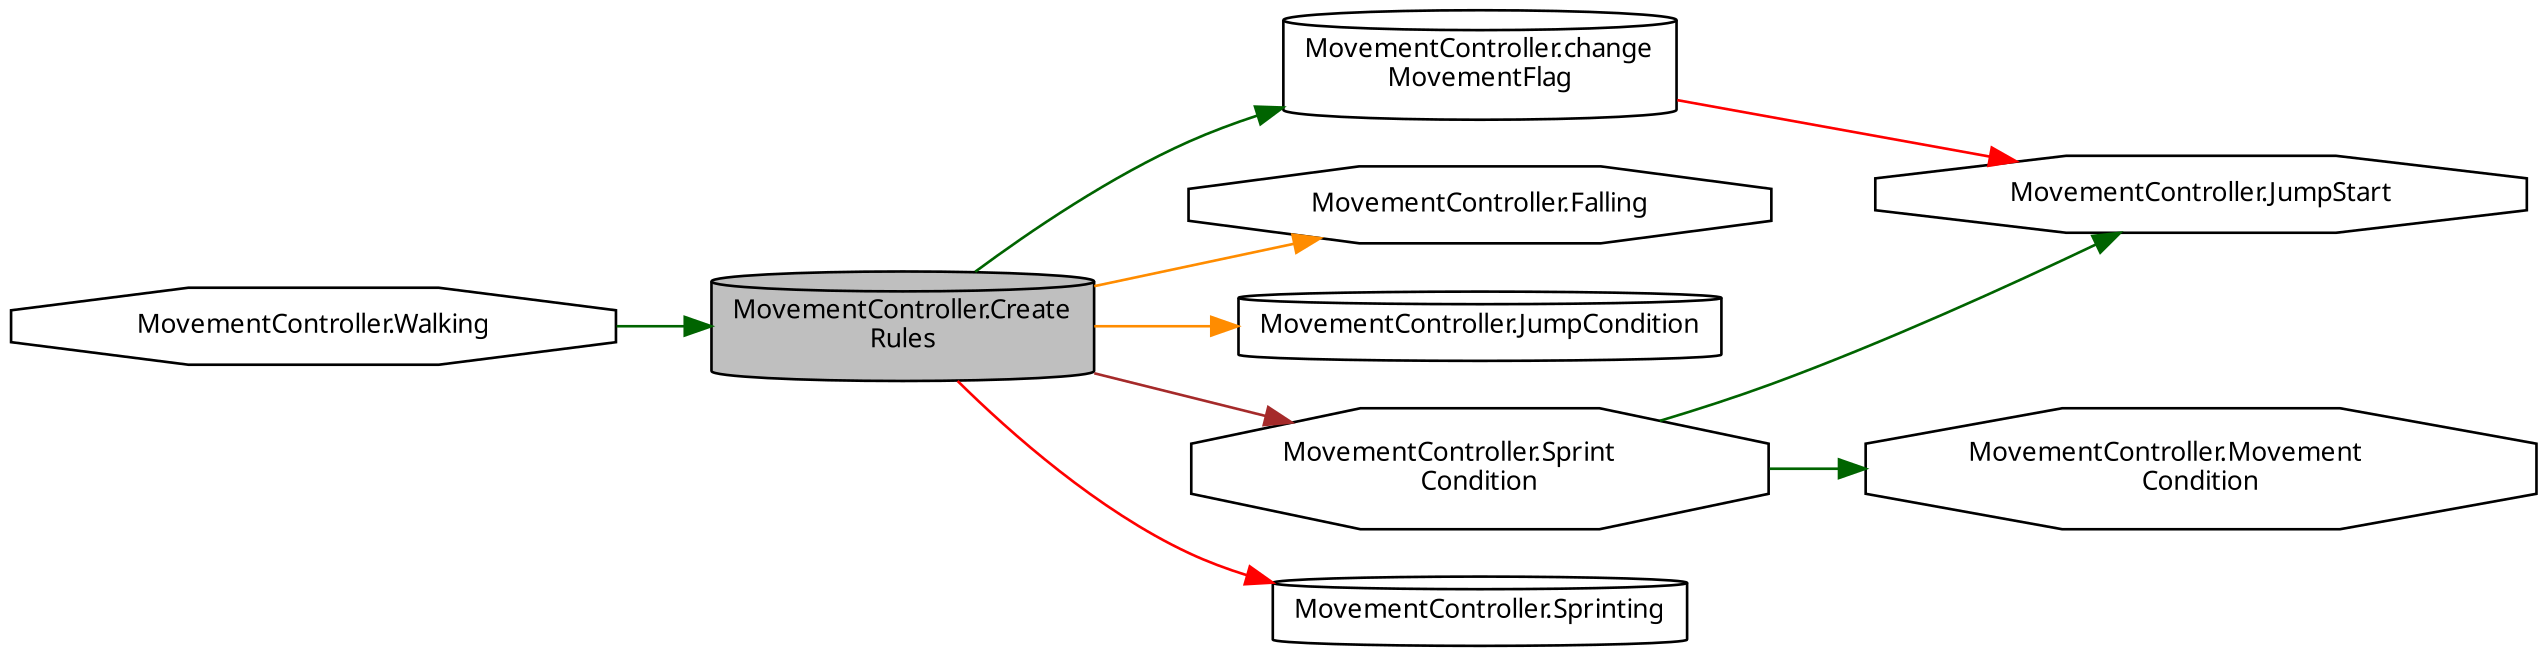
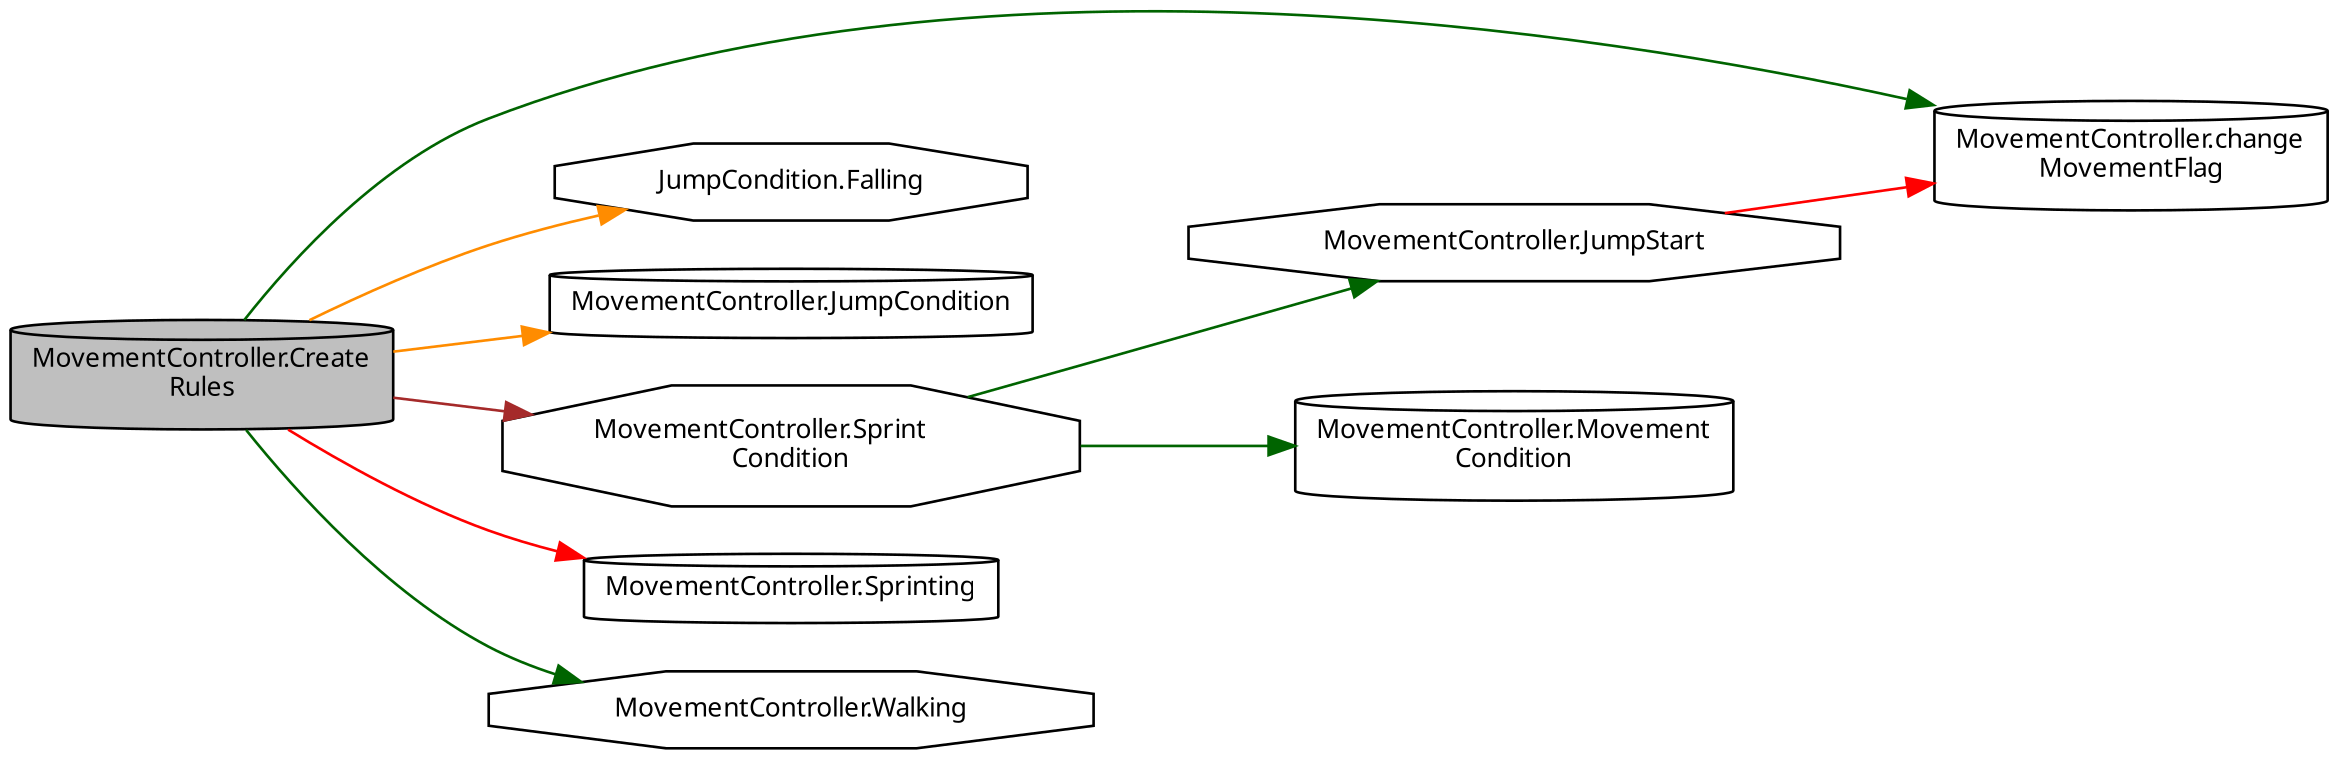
  digraph {
    fontname="Noto Sans"
    rankdir=LR
    node [color=black fillcolor=white fontname="Noto Sans" fontsize=10 shape=cylinder style=filled]
    edge [color=darkgreen fontname="Noto Sans" fontsize=10 labelfontname=Helvetica labelfontsize=10 style=solid]
    n1 [fillcolor=grey75 fontcolor=black height=0.2 label="MovementController.Create\lRules" width=0.4]
    n2 [height=0.2 label="MovementController.change\lMovementFlag" width=0.4]
-   n3 [height=0.2 label="MovementController.Falling" shape=octagon width=0.4]
+   n3 [height=0.2 label="JumpCondition.Falling" shape=octagon width=0.4]
    n4 [height=0.2 label="MovementController.JumpCondition" width=0.4]
    n5 [height=0.2 label="MovementController.Sprint\lCondition" shape=octagon width=0.4]
    n6 [height=0.2 label="MovementController.Sprinting" width=0.4]
    n7 [height=0.2 label="MovementController.Walking" shape=octagon width=0.4]
    n8 [height=0.2 label="MovementController.JumpStart" shape=octagon width=0.4]
-   n9 [height=0.2 label="MovementController.Movement\lCondition" shape=octagon width=0.4]
+   n9 [height=0.2 label="MovementController.Movement\lCondition" width=0.4]
    n1 -> n2
    n1 -> n3 [color=darkorange]
    n1 -> n4 [color=darkorange]
    n1 -> n5 [color=brown]
    n1 -> n6 [color=red]
-   n7 -> n1
+   n1 -> n7
    n5 -> n8
    n5 -> n9
-   n2 -> n8 [color=red]
+   n8 -> n2 [color=red]
  }
